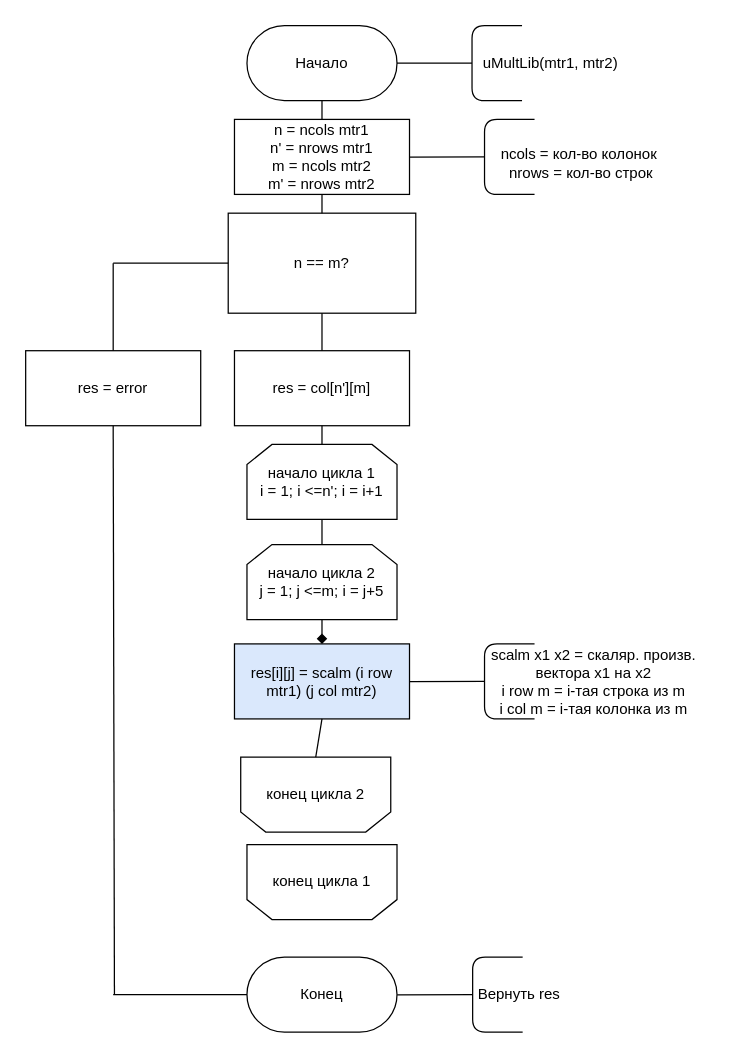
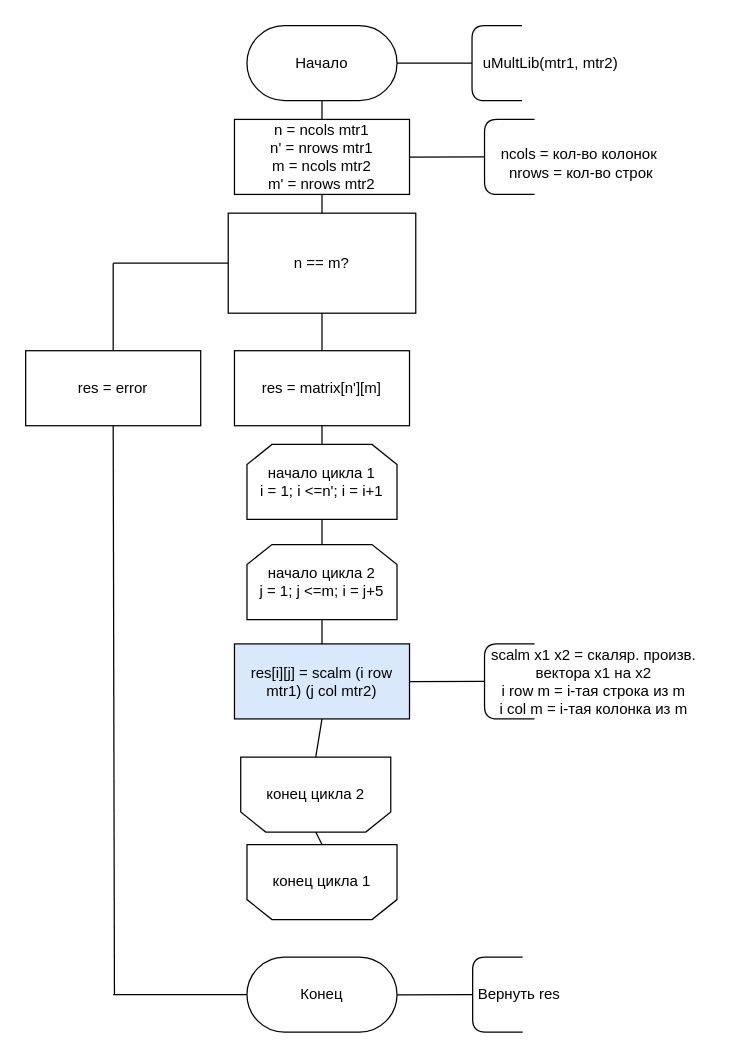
  <mxCell id="0" />
  <mxCell id="1" parent="0" />
  <mxCell id="2" value="Начало" style="rounded=1;whiteSpace=wrap;html=1;arcSize=50;" parent="1" vertex="1"><mxGeometry x="197" y="20" width="120" height="60" as="geometry" /></mxCell>
  <mxCell id="3" value="" style="endArrow=none;html=1;" parent="1" edge="1"><mxGeometry width="50" height="50" relative="1" as="geometry"><mxPoint x="417" y="80" as="sourcePoint" /><mxPoint x="417" y="20" as="targetPoint" /><Array as="points"><mxPoint x="377" y="80" /><mxPoint x="377" y="20" /></Array></mxGeometry></mxCell>
  <mxCell id="4" value="" style="endArrow=none;html=1;exitX=1;exitY=0.5;exitDx=0;exitDy=0;" parent="1" source="2" edge="1"><mxGeometry width="50" height="50" relative="1" as="geometry"><mxPoint x="307" y="160" as="sourcePoint" /><mxPoint x="377" y="50" as="targetPoint" /></mxGeometry></mxCell>
  <mxCell id="5" value="uMultLib(mtr1, mtr2)&lt;br&gt;" style="text;html=1;strokeColor=none;fillColor=none;align=center;verticalAlign=middle;whiteSpace=wrap;rounded=0;" parent="1" vertex="1"><mxGeometry x="379.5" y="30" width="120" height="40" as="geometry" /></mxCell>
  <mxCell id="6" value="n = ncols mtr1&lt;br&gt;n' = nrows mtr1&lt;br&gt;m = ncols mtr2&lt;br&gt;m' = nrows mtr2&lt;br&gt;" style="rounded=0;whiteSpace=wrap;html=1;" parent="1" vertex="1"><mxGeometry x="187" y="95" width="140" height="60" as="geometry" /></mxCell>
  <mxCell id="7" value="" style="endArrow=none;html=1;" parent="1" edge="1"><mxGeometry width="50" height="50" relative="1" as="geometry"><mxPoint x="427" y="155" as="sourcePoint" /><mxPoint x="427" y="95" as="targetPoint" /><Array as="points"><mxPoint x="387" y="155" /><mxPoint x="387" y="95" /></Array></mxGeometry></mxCell>
  <mxCell id="8" value="" style="endArrow=none;html=1;exitX=1;exitY=0.5;exitDx=0;exitDy=0;" parent="1" edge="1"><mxGeometry width="50" height="50" relative="1" as="geometry"><mxPoint x="327" y="125.167" as="sourcePoint" /><mxPoint x="387" y="125" as="targetPoint" /></mxGeometry></mxCell>
  <mxCell id="9" value="ncols = кол-во колонок&amp;nbsp;&lt;br&gt;nrows = кол-во строк" style="text;html=1;strokeColor=none;fillColor=none;align=center;verticalAlign=middle;whiteSpace=wrap;rounded=0;" parent="1" vertex="1"><mxGeometry x="397.5" y="100" width="133" height="60" as="geometry" /></mxCell>
  <mxCell id="10" value="" style="endArrow=none;html=1;entryX=0.5;entryY=1;entryDx=0;entryDy=0;exitX=0.5;exitY=0;exitDx=0;exitDy=0;" parent="1" source="6" target="2" edge="1"><mxGeometry width="50" height="50" relative="1" as="geometry"><mxPoint x="327" y="140" as="sourcePoint" /><mxPoint x="377" y="90" as="targetPoint" /></mxGeometry></mxCell>
  <mxCell id="11" value="n == m?" style="whiteSpace=wrap;html=1;rounded=0;" parent="1" vertex="1"><mxGeometry x="182" y="170" width="150" height="80" as="geometry" /></mxCell>
  <mxCell id="12" value="" style="endArrow=none;html=1;exitX=0.5;exitY=0;exitDx=0;exitDy=0;entryX=0.5;entryY=1;entryDx=0;entryDy=0;" parent="1" source="11" target="6" edge="1"><mxGeometry width="50" height="50" relative="1" as="geometry"><mxPoint x="337" y="150" as="sourcePoint" /><mxPoint x="387" y="100" as="targetPoint" /></mxGeometry></mxCell>
  <mxCell id="13" value="начало цикла 1&lt;br&gt;i = 1; i &amp;lt;=n'; i = i+1&lt;br&gt;" style="shape=loopLimit;whiteSpace=wrap;html=1;" parent="1" vertex="1"><mxGeometry x="197" y="355" width="120" height="60" as="geometry" /></mxCell>
  <mxCell id="14" value="начало цикла 2&lt;br&gt;j = 1; j &amp;lt;=m; i = j+5&lt;br&gt;" style="shape=loopLimit;whiteSpace=wrap;html=1;" parent="1" vertex="1"><mxGeometry x="197" y="435" width="120" height="60" as="geometry" /></mxCell>
  <mxCell id="15" value="" style="endArrow=none;html=1;entryX=0.5;entryY=0;entryDx=0;entryDy=0;exitX=0.5;exitY=1;exitDx=0;exitDy=0;" parent="1" source="13" target="14" edge="1"><mxGeometry width="50" height="50" relative="1" as="geometry"><mxPoint x="47" y="450" as="sourcePoint" /><mxPoint x="97" y="400" as="targetPoint" /></mxGeometry></mxCell>
  <mxCell id="16" value="res[i][j] = scalm (i row mtr1) (j col mtr2)" style="rounded=0;whiteSpace=wrap;html=1;fillColor=#dae8fc;" parent="1" vertex="1"><mxGeometry x="187" y="514.5" width="140" height="60" as="geometry" /></mxCell>
  <mxCell id="17" value="" style="endArrow=none;html=1;" parent="1" edge="1"><mxGeometry width="50" height="50" relative="1" as="geometry"><mxPoint x="427" y="574.5" as="sourcePoint" /><mxPoint x="427" y="514.5" as="targetPoint" /><Array as="points"><mxPoint x="387" y="574.5" /><mxPoint x="387" y="514.5" /></Array></mxGeometry></mxCell>
  <mxCell id="18" value="" style="endArrow=none;html=1;exitX=1;exitY=0.5;exitDx=0;exitDy=0;" parent="1" edge="1"><mxGeometry width="50" height="50" relative="1" as="geometry"><mxPoint x="327" y="544.667" as="sourcePoint" /><mxPoint x="387" y="544.5" as="targetPoint" /></mxGeometry></mxCell>
  <mxCell id="19" value="scalm x1 x2 = скаляр. произв. вектора x1 на x2&lt;br&gt;i row m = i-тая строка из m&lt;br&gt;i col m = i-тая колонка из m&lt;br&gt;" style="text;html=1;strokeColor=none;fillColor=none;align=center;verticalAlign=middle;whiteSpace=wrap;rounded=0;" parent="1" vertex="1"><mxGeometry x="387.5" y="514.5" width="173" height="60" as="geometry" /></mxCell>
- <mxCell id="20" value="" style="endArrow=diamond;html=1;entryX=0.5;entryY=0;entryDx=0;entryDy=0;exitX=0.5;exitY=1;exitDx=0;exitDy=0;" parent="1" source="14" target="16" edge="1"><mxGeometry width="50" height="50" relative="1" as="geometry"><mxPoint x="57" y="540" as="sourcePoint" /><mxPoint x="107" y="490" as="targetPoint" /></mxGeometry></mxCell>
+ <mxCell id="20" value="" style="endArrow=none;html=1;entryX=0.5;entryY=0;entryDx=0;entryDy=0;exitX=0.5;exitY=1;exitDx=0;exitDy=0;" parent="1" source="14" target="16" edge="1"><mxGeometry width="50" height="50" relative="1" as="geometry"><mxPoint x="57" y="540" as="sourcePoint" /><mxPoint x="107" y="490" as="targetPoint" /></mxGeometry></mxCell>
  <mxCell id="21" value="конец цикла 2&lt;br&gt;" style="shape=loopLimit;whiteSpace=wrap;html=1;direction=west;" parent="1" vertex="1"><mxGeometry x="192" y="605" width="120" height="60" as="geometry" /></mxCell>
  <mxCell id="22" value="конец цикла 1&lt;br&gt;" style="shape=loopLimit;whiteSpace=wrap;html=1;direction=west;" parent="1" vertex="1"><mxGeometry x="197" y="675" width="120" height="60" as="geometry" /></mxCell>
  <mxCell id="23" value="" style="endArrow=none;html=1;entryX=0.5;entryY=1;entryDx=0;entryDy=0;exitX=0.5;exitY=1;exitDx=0;exitDy=0;" parent="1" source="16" target="21" edge="1"><mxGeometry width="50" height="50" relative="1" as="geometry"><mxPoint x="369" y="704.5" as="sourcePoint" /><mxPoint x="257.143" y="649.786" as="targetPoint" /></mxGeometry></mxCell>
+ <mxCell id="24" value="" style="endArrow=none;html=1;entryX=0.5;entryY=1;entryDx=0;entryDy=0;exitX=0.5;exitY=0;exitDx=0;exitDy=0;" parent="1" source="21" target="22" edge="1"><mxGeometry width="50" height="50" relative="1" as="geometry"><mxPoint x="267.095" y="660.095" as="sourcePoint" /><mxPoint x="267.095" y="680.095" as="targetPoint" /></mxGeometry></mxCell>
  <mxCell id="25" value="Конец" style="rounded=1;whiteSpace=wrap;html=1;arcSize=50;" parent="1" vertex="1"><mxGeometry x="197" y="765" width="120" height="60" as="geometry" /></mxCell>
  <mxCell id="26" value="" style="endArrow=none;html=1;" parent="1" edge="1"><mxGeometry width="50" height="50" relative="1" as="geometry"><mxPoint x="417.5" y="825" as="sourcePoint" /><mxPoint x="417.5" y="765" as="targetPoint" /><Array as="points"><mxPoint x="377.5" y="825" /><mxPoint x="377.5" y="765" /></Array></mxGeometry></mxCell>
  <mxCell id="27" value="" style="endArrow=none;html=1;exitX=1;exitY=0.5;exitDx=0;exitDy=0;" parent="1" edge="1"><mxGeometry width="50" height="50" relative="1" as="geometry"><mxPoint x="317.143" y="795.286" as="sourcePoint" /><mxPoint x="377.5" y="795" as="targetPoint" /></mxGeometry></mxCell>
  <mxCell id="28" value="Вернуть res" style="text;html=1;resizable=0;points=[];autosize=1;align=left;verticalAlign=top;spacingTop=-4;" parent="1" vertex="1"><mxGeometry x="379.5" y="785" width="80" height="20" as="geometry" /></mxCell>
  <mxCell id="29" value="res = error" style="rounded=0;whiteSpace=wrap;html=1;" parent="1" vertex="1"><mxGeometry x="20" y="280" width="140" height="60" as="geometry" /></mxCell>
  <mxCell id="30" value="" style="endArrow=none;html=1;entryX=0;entryY=0.5;entryDx=0;entryDy=0;" parent="1" target="11" edge="1"><mxGeometry width="50" height="50" relative="1" as="geometry"><mxPoint x="90" y="210" as="sourcePoint" /><mxPoint x="110" y="185" as="targetPoint" /></mxGeometry></mxCell>
  <mxCell id="31" value="" style="endArrow=none;html=1;exitX=0.5;exitY=0;exitDx=0;exitDy=0;" parent="1" source="29" edge="1"><mxGeometry width="50" height="50" relative="1" as="geometry"><mxPoint x="-10" y="270" as="sourcePoint" /><mxPoint x="90" y="210" as="targetPoint" /></mxGeometry></mxCell>
  <mxCell id="32" value="" style="endArrow=none;html=1;entryX=0.5;entryY=1;entryDx=0;entryDy=0;" parent="1" target="29" edge="1"><mxGeometry width="50" height="50" relative="1" as="geometry"><mxPoint x="91" y="795" as="sourcePoint" /><mxPoint x="70" y="405" as="targetPoint" /></mxGeometry></mxCell>
  <mxCell id="33" value="" style="endArrow=none;html=1;entryX=0;entryY=0.5;entryDx=0;entryDy=0;" parent="1" target="25" edge="1"><mxGeometry width="50" height="50" relative="1" as="geometry"><mxPoint x="90" y="795" as="sourcePoint" /><mxPoint x="200" y="780" as="targetPoint" /></mxGeometry></mxCell>
- <mxCell id="34" value="res = col[n'][m]" style="rounded=0;whiteSpace=wrap;html=1;" vertex="1" parent="1"><mxGeometry x="187" y="280" width="140" height="60" as="geometry" /></mxCell>
+ <mxCell id="34" value="res = matrix[n'][m]" style="rounded=0;whiteSpace=wrap;html=1;" vertex="1" parent="1"><mxGeometry x="187" y="280" width="140" height="60" as="geometry" /></mxCell>
  <mxCell id="35" value="" style="endArrow=none;html=1;entryX=0.5;entryY=1;entryDx=0;entryDy=0;exitX=0.5;exitY=0;exitDx=0;exitDy=0;" edge="1" parent="1" source="34" target="11"><mxGeometry width="50" height="50" relative="1" as="geometry"><mxPoint x="68" y="215" as="sourcePoint" /><mxPoint x="118" y="165" as="targetPoint" /></mxGeometry></mxCell>
  <mxCell id="36" value="" style="endArrow=none;html=1;entryX=0.5;entryY=1;entryDx=0;entryDy=0;exitX=0.5;exitY=0;exitDx=0;exitDy=0;" edge="1" parent="1" source="13" target="34"><mxGeometry width="50" height="50" relative="1" as="geometry"><mxPoint x="378" y="335" as="sourcePoint" /><mxPoint x="428" y="285" as="targetPoint" /></mxGeometry></mxCell>
